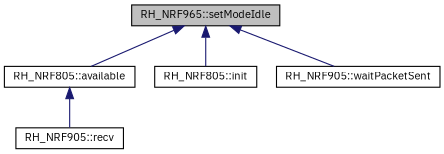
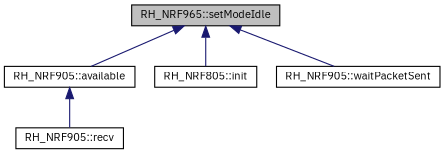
  digraph {
    fontname="IBM Plex Sans"
    rankdir=TB
    node [color=black fillcolor=white fontname="IBM Plex Sans" fontsize=10 shape=record style=filled]
    edge [color=midnightblue dir=back fontname="IBM Plex Sans" fontsize=10 labelfontname=Helvetica labelfontsize=10 style=solid]
    n1 [fillcolor=grey75 fontcolor=black height=0.2 label="RH_NRF965::setModeIdle" width=0.4]
-   n2 [height=0.2 label="RH_NRF805::available" width=0.4]
+   n2 [height=0.2 label="RH_NRF905::available" width=0.4]
    n3 [height=0.2 label="RH_NRF805::init" width=0.4]
    n4 [height=0.2 label="RH_NRF905::waitPacketSent" width=0.4]
    n5 [height=0.2 label="RH_NRF905::recv" width=0.4]
    n1 -> n2
    n1 -> n3
    n1 -> n4
    n2 -> n5
  }
